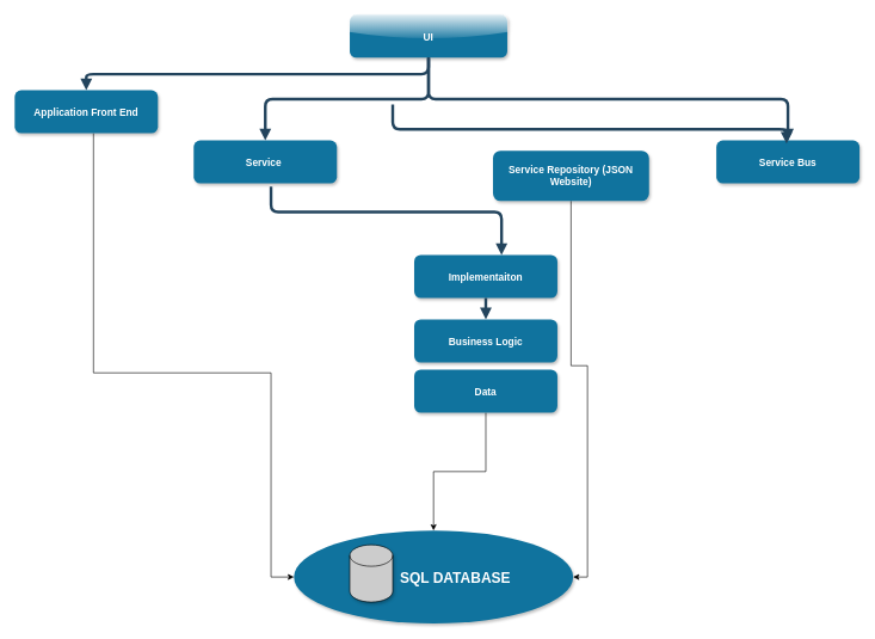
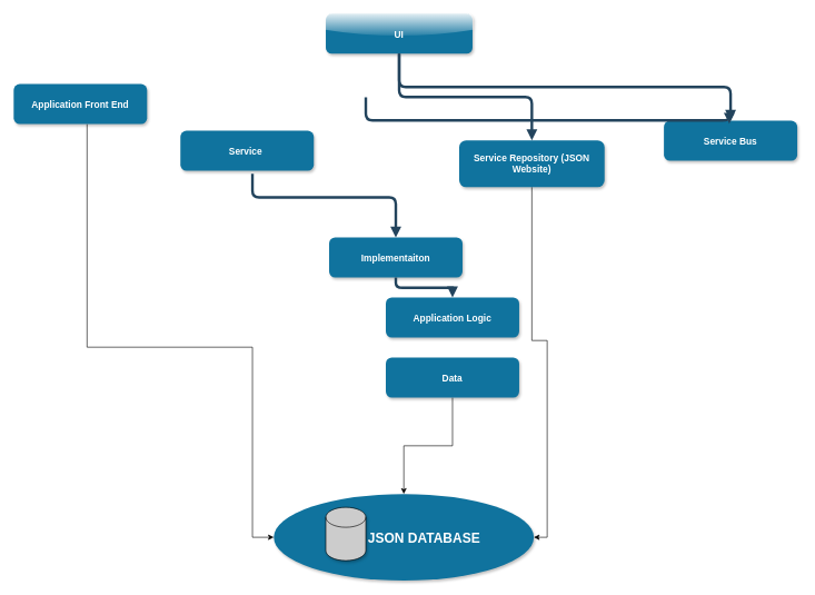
  <mxCell id="0" />
  <mxCell id="1" parent="0" />
  <mxCell id="2" value="UI" style="rounded=1;strokeColor=none;shadow=1;gradientColor=none;fontStyle=1;fontColor=#FFFFFF;fontSize=14;fillColor=#10739E;glass=1;sketch=0;" parent="1" vertex="1"><mxGeometry x="488" y="20" width="220" height="60" as="geometry" /></mxCell>
  <mxCell id="3" style="edgeStyle=orthogonalEdgeStyle;rounded=0;orthogonalLoop=1;jettySize=auto;html=1;" parent="1" source="4" target="19" edge="1"><mxGeometry relative="1" as="geometry"><Array as="points"><mxPoint x="130" y="520" /><mxPoint x="378" y="520" /><mxPoint x="378" y="805" /></Array></mxGeometry></mxCell>
  <mxCell id="4" value="Application Front End" style="rounded=1;fillColor=#10739E;strokeColor=none;shadow=1;gradientColor=none;fontStyle=1;fontColor=#FFFFFF;fontSize=14;" parent="1" vertex="1"><mxGeometry x="20" y="125.5" width="200" height="60" as="geometry" /></mxCell>
  <mxCell id="5" value="Service " style="rounded=1;fillColor=#10739E;strokeColor=none;shadow=1;gradientColor=none;fontStyle=1;fontColor=#FFFFFF;fontSize=14;" parent="1" vertex="1"><mxGeometry x="270" y="195.5" width="200" height="60" as="geometry" /></mxCell>
  <mxCell id="6" style="edgeStyle=orthogonalEdgeStyle;rounded=0;orthogonalLoop=1;jettySize=auto;html=1;entryX=1;entryY=0.5;entryDx=0;entryDy=0;" parent="1" source="7" target="19" edge="1"><mxGeometry relative="1" as="geometry"><mxPoint x="818" y="810" as="targetPoint" /></mxGeometry></mxCell>
  <mxCell id="7" value="Service Repository (JSON Website)" style="rounded=1;fillColor=#10739E;strokeColor=none;shadow=1;gradientColor=none;fontStyle=1;fontColor=#FFFFFF;fontSize=14;whiteSpace=wrap;" parent="1" vertex="1"><mxGeometry x="688" y="210" width="218" height="70" as="geometry" /></mxCell>
- <mxCell id="8" value="Service Bus" style="rounded=1;fillColor=#10739E;strokeColor=none;shadow=1;gradientColor=none;fontStyle=1;fontColor=#FFFFFF;fontSize=14;" parent="1" vertex="1"><mxGeometry x="1000" y="195.5" width="200" height="60" as="geometry" /></mxCell>
+ <mxCell id="8" value="Service Bus" style="rounded=1;fillColor=#10739E;strokeColor=none;shadow=1;gradientColor=none;fontStyle=1;fontColor=#FFFFFF;fontSize=14;" parent="1" vertex="1"><mxGeometry x="995" y="180.5" width="200" height="60" as="geometry" /></mxCell>
  <mxCell id="9" value="" style="edgeStyle=orthogonalEdgeStyle;rounded=0;orthogonalLoop=1;jettySize=auto;html=1;exitX=0.5;exitY=1;exitDx=0;exitDy=0;" parent="1" source="12" target="19" edge="1"><mxGeometry relative="1" as="geometry" /></mxCell>
- <mxCell id="10" value="Implementaiton" style="rounded=1;fillColor=#10739E;strokeColor=none;shadow=1;gradientColor=none;fontStyle=1;fontColor=#FFFFFF;fontSize=14;" parent="1" vertex="1"><mxGeometry x="578" y="355.5" width="200" height="60" as="geometry" /></mxCell>
- <mxCell id="11" value="Business Logic" style="rounded=1;fillColor=#10739E;strokeColor=none;shadow=1;gradientColor=none;fontStyle=1;fontColor=#FFFFFF;fontSize=14;" parent="1" vertex="1"><mxGeometry x="578" y="445.5" width="200" height="60" as="geometry" /></mxCell>
- <mxCell id="12" value="Data" style="rounded=1;fillColor=#10739E;strokeColor=none;shadow=1;gradientColor=none;fontStyle=1;fontColor=#FFFFFF;fontSize=14;" parent="1" vertex="1"><mxGeometry x="578" y="515.5" width="200" height="60" as="geometry" /></mxCell>
- <mxCell id="13" value="" style="edgeStyle=elbowEdgeStyle;elbow=vertical;strokeWidth=4;endArrow=block;endFill=1;fontStyle=1;strokeColor=#23445D;" parent="1" source="2" target="5" edge="1"><mxGeometry x="22" y="165.5" width="100" height="100" as="geometry"><mxPoint x="-250" y="5.5" as="sourcePoint" /><mxPoint x="-150" y="-94.5" as="targetPoint" /></mxGeometry></mxCell>
- <mxCell id="14" value="" style="edgeStyle=elbowEdgeStyle;elbow=vertical;strokeWidth=4;endArrow=block;endFill=1;fontStyle=1;strokeColor=#23445D;" parent="1" source="2" target="4" edge="1"><mxGeometry x="22" y="165.5" width="100" height="100" as="geometry"><mxPoint x="-250" y="5.5" as="sourcePoint" /><mxPoint x="-150" y="-94.5" as="targetPoint" /></mxGeometry></mxCell>
+ <mxCell id="10" value="Implementaiton" style="rounded=1;fillColor=#10739E;strokeColor=none;shadow=1;gradientColor=none;fontStyle=1;fontColor=#FFFFFF;fontSize=14;" parent="1" vertex="1"><mxGeometry x="493" y="355.5" width="200" height="60" as="geometry" /></mxCell>
+ <mxCell id="11" value="Application Logic" style="rounded=1;fillColor=#10739E;strokeColor=none;shadow=1;gradientColor=none;fontStyle=1;fontColor=#FFFFFF;fontSize=14;" parent="1" vertex="1"><mxGeometry x="578" y="445.5" width="200" height="60" as="geometry" /></mxCell>
+ <mxCell id="12" value="Data" style="rounded=1;fillColor=#10739E;strokeColor=none;shadow=1;gradientColor=none;fontStyle=1;fontColor=#FFFFFF;fontSize=14;" parent="1" vertex="1"><mxGeometry x="578" y="535.5" width="200" height="60" as="geometry" /></mxCell>
+ <mxCell id="13" value="" style="edgeStyle=elbowEdgeStyle;elbow=vertical;strokeWidth=4;endArrow=block;endFill=1;fontStyle=1;strokeColor=#23445D;" parent="1" source="2" target="7" edge="1"><mxGeometry x="22" y="165.5" width="100" height="100" as="geometry"><mxPoint x="-250" y="5.5" as="sourcePoint" /><mxPoint x="-150" y="-94.5" as="targetPoint" /></mxGeometry></mxCell>
  <mxCell id="15" value="" style="edgeStyle=elbowEdgeStyle;elbow=vertical;strokeWidth=4;endArrow=block;endFill=1;fontStyle=1;strokeColor=#23445D;" parent="1" source="2" target="8" edge="1"><mxGeometry x="22" y="165.5" width="100" height="100" as="geometry"><mxPoint x="-250" y="5.5" as="sourcePoint" /><mxPoint x="-150" y="-94.5" as="targetPoint" /></mxGeometry></mxCell>
  <mxCell id="16" value="" style="edgeStyle=elbowEdgeStyle;elbow=vertical;strokeWidth=4;endArrow=block;endFill=1;fontStyle=1;strokeColor=#23445D;" parent="1" target="10" edge="1"><mxGeometry x="22" y="165.5" width="100" height="100" as="geometry"><mxPoint x="378" y="260" as="sourcePoint" /><mxPoint x="-150" y="-94.5" as="targetPoint" /><Array as="points"><mxPoint x="700" y="295.5" /></Array></mxGeometry></mxCell>
  <mxCell id="17" value="" style="edgeStyle=elbowEdgeStyle;elbow=vertical;strokeWidth=4;endArrow=block;endFill=1;fontStyle=1;strokeColor=#23445D;" parent="1" source="10" target="11" edge="1"><mxGeometry x="72" y="165.5" width="100" height="100" as="geometry"><mxPoint x="-200" y="5.5" as="sourcePoint" /><mxPoint x="-100" y="-94.5" as="targetPoint" /></mxGeometry></mxCell>
  <mxCell id="18" value="" style="edgeStyle=elbowEdgeStyle;elbow=vertical;strokeWidth=4;endArrow=block;endFill=1;fontStyle=1;strokeColor=#23445D;entryX=0.49;entryY=0.075;entryDx=0;entryDy=0;entryPerimeter=0;" parent="1" target="8" edge="1"><mxGeometry x="70" y="165.5" width="100" height="100" as="geometry"><mxPoint x="548" y="145.5" as="sourcePoint" /><mxPoint x="1098" y="180" as="targetPoint" /><Array as="points"><mxPoint x="818" y="180" /></Array></mxGeometry></mxCell>
- <mxCell id="19" value="&lt;font style=&quot;font-size: 20px&quot;&gt;&lt;font style=&quot;font-size: 20px&quot;&gt;&amp;nbsp; &amp;nbsp; &amp;nbsp; &amp;nbsp; &amp;nbsp; &amp;nbsp;SQL DAT&lt;/font&gt;ABASE&lt;/font&gt;" style="ellipse;whiteSpace=wrap;html=1;rounded=1;shadow=1;fontSize=14;fontColor=#FFFFFF;fontStyle=1;strokeColor=none;fillColor=#10739E;" parent="1" vertex="1"><mxGeometry x="410" y="740" width="390" height="130" as="geometry" /></mxCell>
+ <mxCell id="19" value="&lt;font style=&quot;font-size: 20px&quot;&gt;&lt;font style=&quot;font-size: 20px&quot;&gt;&amp;nbsp; &amp;nbsp; &amp;nbsp; &amp;nbsp; &amp;nbsp; &amp;nbsp;JSON DAT&lt;/font&gt;ABASE&lt;/font&gt;" style="ellipse;whiteSpace=wrap;html=1;rounded=1;shadow=1;fontSize=14;fontColor=#FFFFFF;fontStyle=1;strokeColor=none;fillColor=#10739E;" parent="1" vertex="1"><mxGeometry x="410" y="740" width="390" height="130" as="geometry" /></mxCell>
  <mxCell id="20" value="" style="shape=cylinder3;whiteSpace=wrap;html=1;boundedLbl=1;backgroundOutline=1;size=15;rounded=1;shadow=1;glass=1;sketch=0;fillColor=#CCCCCC;" parent="1" vertex="1"><mxGeometry x="488" y="760" width="60" height="80" as="geometry" /></mxCell>
